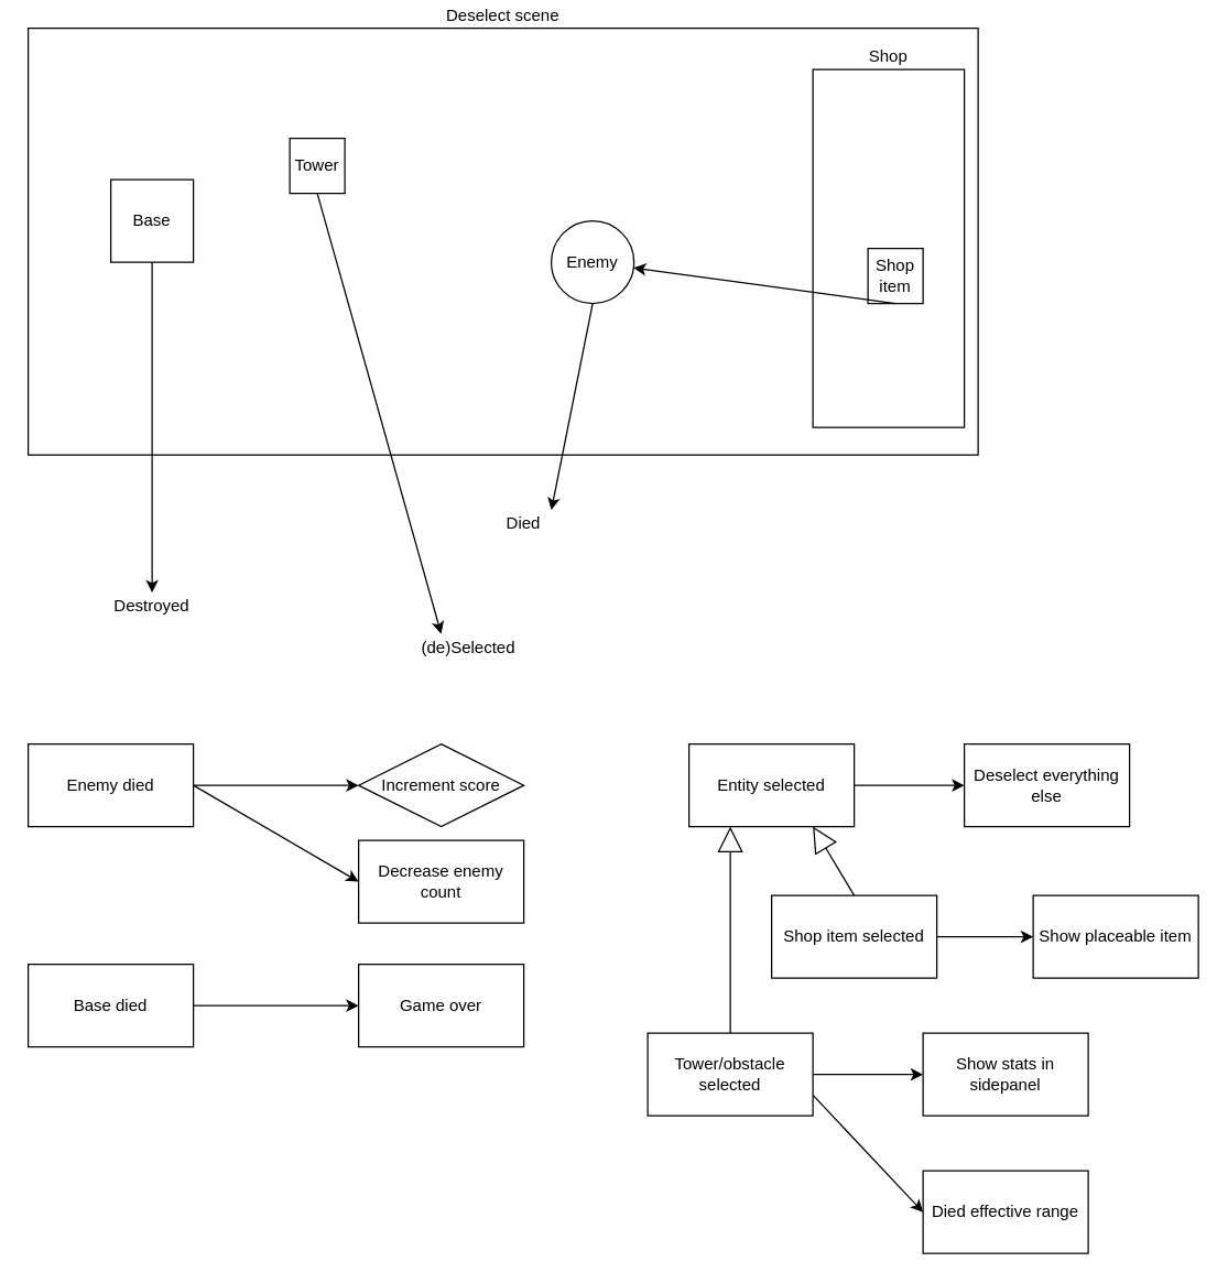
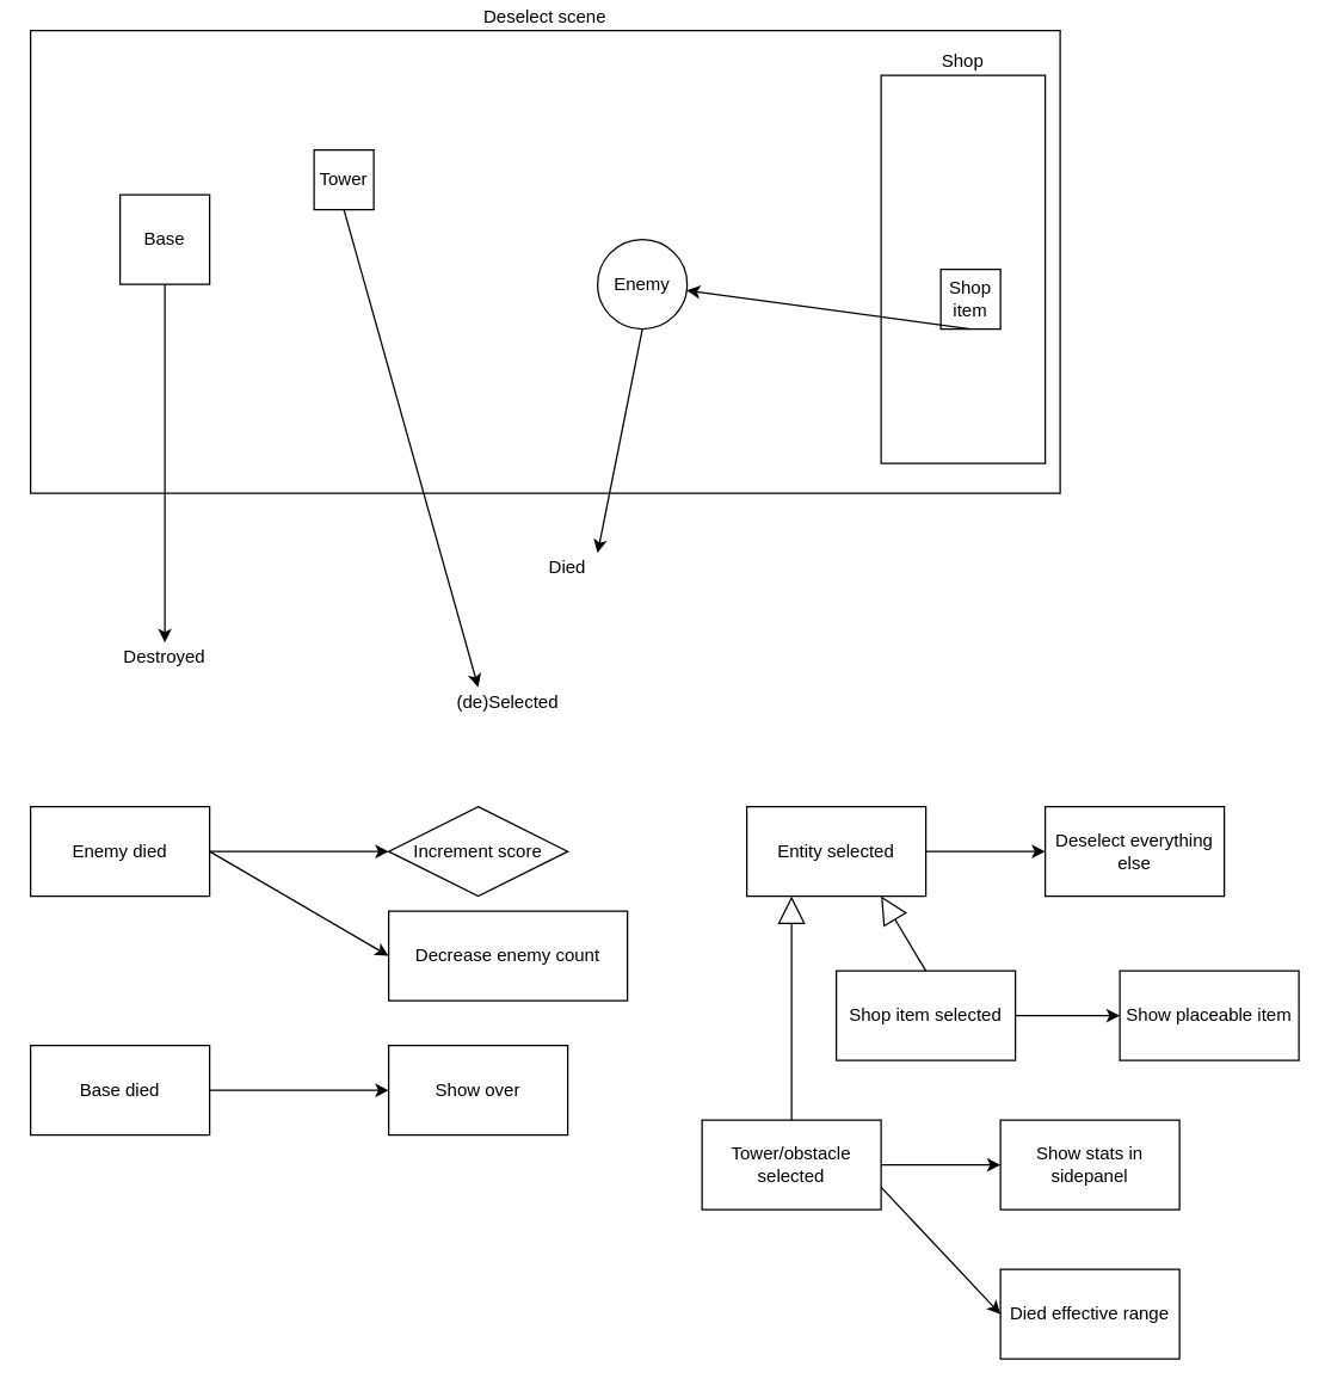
  <mxCell id="0" />
  <mxCell id="1" parent="0" />
  <mxCell id="2" value="Deselect scene" style="rounded=0;whiteSpace=wrap;html=1;labelPosition=center;verticalLabelPosition=top;align=center;verticalAlign=bottom;" vertex="1" parent="1"><mxGeometry x="20" y="20" width="690" height="310" as="geometry" /></mxCell>
  <mxCell id="3" value="Base" style="rounded=0;whiteSpace=wrap;html=1;" vertex="1" parent="1"><mxGeometry x="80" y="130" width="60" height="60" as="geometry" /></mxCell>
  <mxCell id="4" value="Enemy" style="ellipse;whiteSpace=wrap;html=1;aspect=fixed;" vertex="1" parent="1"><mxGeometry x="400" y="160" width="60" height="60" as="geometry" /></mxCell>
  <mxCell id="5" value="Tower" style="rounded=0;whiteSpace=wrap;html=1;" vertex="1" parent="1"><mxGeometry x="210" y="100" width="40" height="40" as="geometry" /></mxCell>
  <mxCell id="6" value="Shop" style="rounded=0;whiteSpace=wrap;html=1;labelPosition=center;verticalLabelPosition=top;align=center;verticalAlign=bottom;" vertex="1" parent="1"><mxGeometry x="590" y="50" width="110" height="260" as="geometry" /></mxCell>
  <mxCell id="7" value="Shop item" style="rounded=0;whiteSpace=wrap;html=1;" vertex="1" parent="1"><mxGeometry x="630" y="180" width="40" height="40" as="geometry" /></mxCell>
  <mxCell id="8" value="(de)Selected" style="text;html=1;strokeColor=none;fillColor=none;align=center;verticalAlign=middle;whiteSpace=wrap;rounded=0;" vertex="1" parent="1"><mxGeometry x="300" y="460" width="80" height="20" as="geometry" /></mxCell>
  <mxCell id="9" value="" style="endArrow=classic;html=1;exitX=0.5;exitY=1;exitDx=0;exitDy=0;entryX=0.25;entryY=0;entryDx=0;entryDy=0;" edge="1" parent="1" source="5" target="8"><mxGeometry width="50" height="50" relative="1" as="geometry"><mxPoint x="370" y="410" as="sourcePoint" /><mxPoint x="420" y="360" as="targetPoint" /></mxGeometry></mxCell>
  <mxCell id="10" value="" style="endArrow=classic;html=1;exitX=0.5;exitY=1;exitDx=0;exitDy=0;" edge="1" parent="1" source="7" target="4"><mxGeometry width="50" height="50" relative="1" as="geometry"><mxPoint x="370" y="410" as="sourcePoint" /><mxPoint x="420" y="360" as="targetPoint" /></mxGeometry></mxCell>
  <mxCell id="11" value="" style="endArrow=classic;html=1;exitX=0.5;exitY=1;exitDx=0;exitDy=0;entryX=0.5;entryY=0;entryDx=0;entryDy=0;" edge="1" parent="1" source="3" target="22"><mxGeometry width="50" height="50" relative="1" as="geometry"><mxPoint x="370" y="410" as="sourcePoint" /><mxPoint x="110" y="430" as="targetPoint" /></mxGeometry></mxCell>
  <mxCell id="12" value="Died" style="text;html=1;strokeColor=none;fillColor=none;align=center;verticalAlign=middle;whiteSpace=wrap;rounded=0;" vertex="1" parent="1"><mxGeometry x="360" y="370" width="40" height="20" as="geometry" /></mxCell>
  <mxCell id="13" value="" style="endArrow=classic;html=1;exitX=0.5;exitY=1;exitDx=0;exitDy=0;entryX=1;entryY=0;entryDx=0;entryDy=0;" edge="1" parent="1" source="4" target="12"><mxGeometry width="50" height="50" relative="1" as="geometry"><mxPoint x="370" y="410" as="sourcePoint" /><mxPoint x="420" y="360" as="targetPoint" /></mxGeometry></mxCell>
  <mxCell id="14" style="edgeStyle=orthogonalEdgeStyle;rounded=0;orthogonalLoop=1;jettySize=auto;html=1;entryX=0;entryY=0.5;entryDx=0;entryDy=0;" edge="1" parent="1" source="15" target="16"><mxGeometry relative="1" as="geometry" /></mxCell>
  <mxCell id="15" value="Enemy died" style="rounded=0;whiteSpace=wrap;html=1;" vertex="1" parent="1"><mxGeometry x="20" y="540" width="120" height="60" as="geometry" /></mxCell>
  <mxCell id="16" value="Increment score" style="rhombus;whiteSpace=wrap;html=1;" vertex="1" parent="1"><mxGeometry x="260" y="540" width="120" height="60" as="geometry" /></mxCell>
- <mxCell id="17" value="Decrease enemy count" style="rounded=0;whiteSpace=wrap;html=1;" vertex="1" parent="1"><mxGeometry x="260" y="610" width="120" height="60" as="geometry" /></mxCell>
+ <mxCell id="17" value="Decrease enemy count" style="rounded=0;whiteSpace=wrap;html=1;" vertex="1" parent="1"><mxGeometry x="260" y="610" width="160" height="60" as="geometry" /></mxCell>
  <mxCell id="18" value="" style="endArrow=classic;html=1;exitX=1;exitY=0.5;exitDx=0;exitDy=0;entryX=0;entryY=0.5;entryDx=0;entryDy=0;" edge="1" parent="1" source="15" target="17"><mxGeometry width="50" height="50" relative="1" as="geometry"><mxPoint x="370" y="500" as="sourcePoint" /><mxPoint x="420" y="450" as="targetPoint" /></mxGeometry></mxCell>
  <mxCell id="19" style="edgeStyle=orthogonalEdgeStyle;rounded=0;orthogonalLoop=1;jettySize=auto;html=1;" edge="1" parent="1" source="20" target="21"><mxGeometry relative="1" as="geometry" /></mxCell>
  <mxCell id="20" value="Base died" style="rounded=0;whiteSpace=wrap;html=1;" vertex="1" parent="1"><mxGeometry x="20" y="700" width="120" height="60" as="geometry" /></mxCell>
- <mxCell id="21" value="Game over" style="rounded=0;whiteSpace=wrap;html=1;" vertex="1" parent="1"><mxGeometry x="260" y="700" width="120" height="60" as="geometry" /></mxCell>
+ <mxCell id="21" value="Show over" style="rounded=0;whiteSpace=wrap;html=1;" vertex="1" parent="1"><mxGeometry x="260" y="700" width="120" height="60" as="geometry" /></mxCell>
  <mxCell id="22" value="Destroyed" style="text;html=1;strokeColor=none;fillColor=none;align=center;verticalAlign=middle;whiteSpace=wrap;rounded=0;" vertex="1" parent="1"><mxGeometry x="90" y="430" width="40" height="20" as="geometry" /></mxCell>
  <mxCell id="23" style="edgeStyle=orthogonalEdgeStyle;rounded=0;orthogonalLoop=1;jettySize=auto;html=1;entryX=0;entryY=0.5;entryDx=0;entryDy=0;" edge="1" parent="1" source="24" target="25"><mxGeometry relative="1" as="geometry" /></mxCell>
  <mxCell id="24" value="Entity selected" style="rounded=0;whiteSpace=wrap;html=1;" vertex="1" parent="1"><mxGeometry x="500" y="540" width="120" height="60" as="geometry" /></mxCell>
  <mxCell id="25" value="Deselect everything else" style="rounded=0;whiteSpace=wrap;html=1;" vertex="1" parent="1"><mxGeometry x="700" y="540" width="120" height="60" as="geometry" /></mxCell>
  <mxCell id="26" value="Shop item selected" style="rounded=0;whiteSpace=wrap;html=1;" vertex="1" parent="1"><mxGeometry x="560" y="650" width="120" height="60" as="geometry" /></mxCell>
  <mxCell id="27" value="Tower/obstacle selected" style="rounded=0;whiteSpace=wrap;html=1;" vertex="1" parent="1"><mxGeometry x="470" y="750" width="120" height="60" as="geometry" /></mxCell>
  <mxCell id="28" value="" style="endArrow=block;endSize=16;endFill=0;html=1;exitX=0.5;exitY=0;exitDx=0;exitDy=0;entryX=0.75;entryY=1;entryDx=0;entryDy=0;" edge="1" parent="1" source="26" target="24"><mxGeometry width="160" relative="1" as="geometry"><mxPoint x="310" y="460" as="sourcePoint" /><mxPoint x="470" y="460" as="targetPoint" /></mxGeometry></mxCell>
  <mxCell id="29" value="" style="endArrow=block;endSize=16;endFill=0;html=1;exitX=0.5;exitY=0;exitDx=0;exitDy=0;entryX=0.25;entryY=1;entryDx=0;entryDy=0;" edge="1" parent="1" source="27" target="24"><mxGeometry width="160" relative="1" as="geometry"><mxPoint x="570" y="690" as="sourcePoint" /><mxPoint x="540" y="610" as="targetPoint" /></mxGeometry></mxCell>
  <mxCell id="30" value="Show placeable item" style="rounded=0;whiteSpace=wrap;html=1;" vertex="1" parent="1"><mxGeometry x="750" y="650" width="120" height="60" as="geometry" /></mxCell>
  <mxCell id="31" value="" style="endArrow=classic;html=1;exitX=1;exitY=0.5;exitDx=0;exitDy=0;entryX=0;entryY=0.5;entryDx=0;entryDy=0;" edge="1" parent="1" source="26" target="30"><mxGeometry width="50" height="50" relative="1" as="geometry"><mxPoint x="370" y="490" as="sourcePoint" /><mxPoint x="420" y="440" as="targetPoint" /></mxGeometry></mxCell>
  <mxCell id="32" value="Show stats in sidepanel" style="rounded=0;whiteSpace=wrap;html=1;" vertex="1" parent="1"><mxGeometry x="670" y="750" width="120" height="60" as="geometry" /></mxCell>
  <mxCell id="33" value="" style="endArrow=classic;html=1;exitX=1;exitY=0.5;exitDx=0;exitDy=0;entryX=0;entryY=0.5;entryDx=0;entryDy=0;" edge="1" parent="1" source="27" target="32"><mxGeometry width="50" height="50" relative="1" as="geometry"><mxPoint x="370" y="490" as="sourcePoint" /><mxPoint x="420" y="440" as="targetPoint" /></mxGeometry></mxCell>
  <mxCell id="34" value="Died effective range" style="rounded=0;whiteSpace=wrap;html=1;" vertex="1" parent="1"><mxGeometry x="670" y="850" width="120" height="60" as="geometry" /></mxCell>
  <mxCell id="35" value="" style="endArrow=classic;html=1;exitX=1;exitY=0.75;exitDx=0;exitDy=0;entryX=0;entryY=0.5;entryDx=0;entryDy=0;" edge="1" parent="1" source="27" target="34"><mxGeometry width="50" height="50" relative="1" as="geometry"><mxPoint x="370" y="700" as="sourcePoint" /><mxPoint x="420" y="650" as="targetPoint" /></mxGeometry></mxCell>
